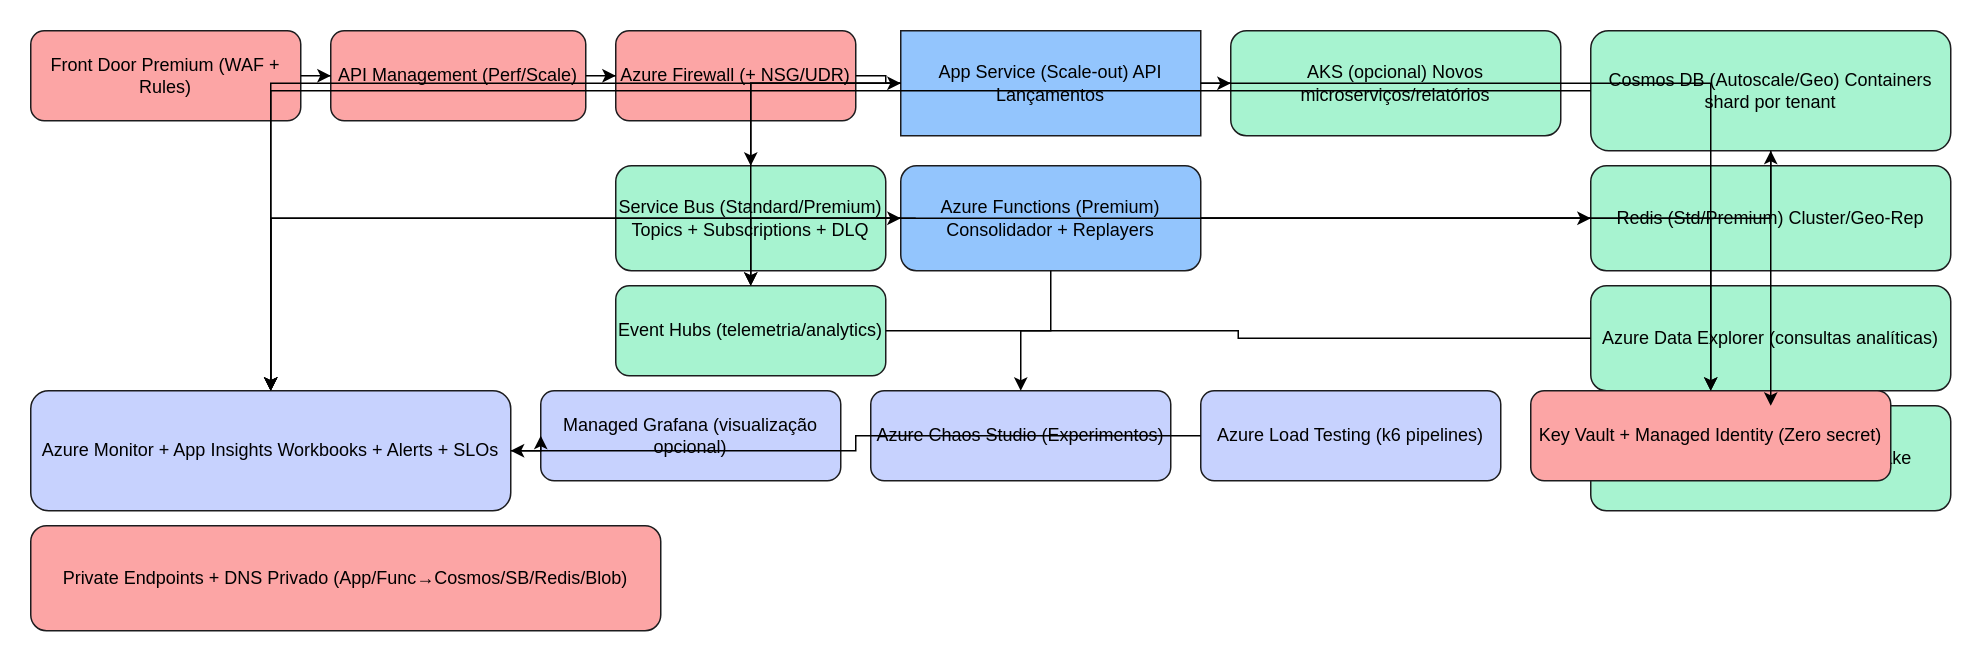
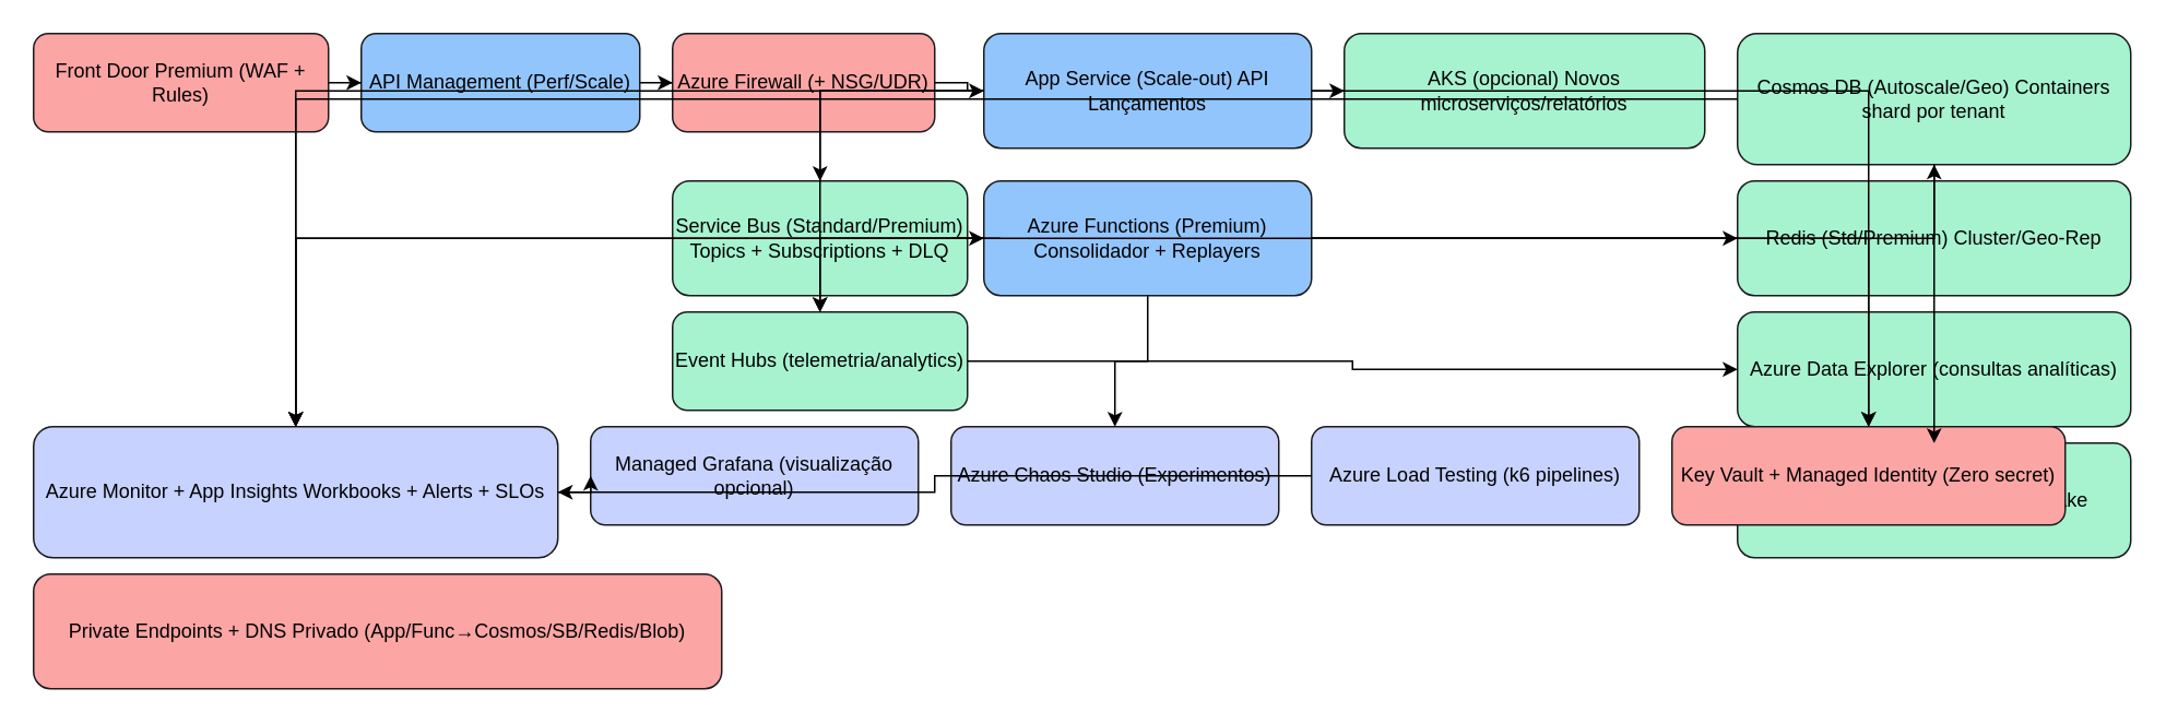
  <mxCell id="0" />
  <mxCell id="1" parent="0" />
  <mxCell id="2" value="Front Door Premium (WAF + Rules)" style="rounded=1;whiteSpace=wrap;html=1;fillColor=#FCA5A5;strokeColor=#1C1C1E;fontSize=12;" parent="1" vertex="1"><mxGeometry x="20" y="20" width="180" height="60" as="geometry" /></mxCell>
- <mxCell id="3" value="API Management (Perf/Scale)" style="rounded=1;whiteSpace=wrap;html=1;fillColor=#FCA5A5;strokeColor=#1C1C1E;fontSize=12;" parent="1" vertex="1"><mxGeometry x="220" y="20" width="170" height="60" as="geometry" /></mxCell>
+ <mxCell id="3" value="API Management (Perf/Scale)" style="rounded=1;whiteSpace=wrap;html=1;fillColor=#93c5fd;strokeColor=#1C1C1E;fontSize=12;" parent="1" vertex="1"><mxGeometry x="220" y="20" width="170" height="60" as="geometry" /></mxCell>
  <mxCell id="4" value="Azure Firewall (+ NSG/UDR)" style="rounded=1;whiteSpace=wrap;html=1;fillColor=#FCA5A5;strokeColor=#1C1C1E;fontSize=12;" parent="1" vertex="1"><mxGeometry x="410" y="20" width="160" height="60" as="geometry" /></mxCell>
- <mxCell id="5" value="App Service (Scale-out) API Lançamentos" style="whiteSpace=wrap;html=1;fillColor=#93C5FD;strokeColor=#1C1C1E;fontSize=12;rounded=0;" parent="1" vertex="1"><mxGeometry x="600" y="20" width="200" height="70" as="geometry" /></mxCell>
+ <mxCell id="5" value="App Service (Scale-out) API Lançamentos" style="rounded=1;whiteSpace=wrap;html=1;fillColor=#93C5FD;strokeColor=#1C1C1E;fontSize=12;" parent="1" vertex="1"><mxGeometry x="600" y="20" width="200" height="70" as="geometry" /></mxCell>
  <mxCell id="6" value="Azure Functions (Premium) Consolidador + Replayers" style="rounded=1;whiteSpace=wrap;html=1;fillColor=#93C5FD;strokeColor=#1C1C1E;fontSize=12;" parent="1" vertex="1"><mxGeometry x="600" y="110" width="200" height="70" as="geometry" /></mxCell>
  <mxCell id="7" value="AKS (opcional) Novos microserviços/relatórios" style="rounded=1;whiteSpace=wrap;html=1;fillColor=#a7f3d0;strokeColor=#1C1C1E;fontSize=12;" parent="1" vertex="1"><mxGeometry x="820" y="20" width="220" height="70" as="geometry" /></mxCell>
  <mxCell id="8" value="Service Bus (Standard/Premium) Topics + Subscriptions + DLQ" style="rounded=1;whiteSpace=wrap;html=1;fillColor=#A7F3D0;strokeColor=#1C1C1E;fontSize=12;" parent="1" vertex="1"><mxGeometry x="410" y="110" width="180" height="70" as="geometry" /></mxCell>
  <mxCell id="9" value="Event Hubs (telemetria/analytics)" style="rounded=1;whiteSpace=wrap;html=1;fillColor=#A7F3D0;strokeColor=#1C1C1E;fontSize=12;" parent="1" vertex="1"><mxGeometry x="410" y="190" width="180" height="60" as="geometry" /></mxCell>
  <mxCell id="10" value="Cosmos DB (Autoscale/Geo) Containers shard por tenant" style="rounded=1;whiteSpace=wrap;html=1;fillColor=#A7F3D0;strokeColor=#1C1C1E;fontSize=12;" parent="1" vertex="1"><mxGeometry x="1060" y="20" width="240" height="80" as="geometry" /></mxCell>
  <mxCell id="11" value="Redis (Std/Premium) Cluster/Geo-Rep" style="rounded=1;whiteSpace=wrap;html=1;fillColor=#A7F3D0;strokeColor=#1C1C1E;fontSize=12;" parent="1" vertex="1"><mxGeometry x="1060" y="110" width="240" height="70" as="geometry" /></mxCell>
  <mxCell id="12" value="Azure Data Explorer (consultas analíticas)" style="rounded=1;whiteSpace=wrap;html=1;fillColor=#A7F3D0;strokeColor=#1C1C1E;fontSize=12;" parent="1" vertex="1"><mxGeometry x="1060" y="190" width="240" height="70" as="geometry" /></mxCell>
  <mxCell id="13" value="Blob (Hot/Cool) Export + Data Lake" style="rounded=1;whiteSpace=wrap;html=1;fillColor=#A7F3D0;strokeColor=#1C1C1E;fontSize=12;" parent="1" vertex="1"><mxGeometry x="1060" y="270" width="240" height="70" as="geometry" /></mxCell>
  <mxCell id="14" value="Azure Monitor + App Insights Workbooks + Alerts + SLOs" style="rounded=1;whiteSpace=wrap;html=1;fillColor=#C7D2FE;strokeColor=#1C1C1E;fontSize=12;" parent="1" vertex="1"><mxGeometry x="20" y="260" width="320" height="80" as="geometry" /></mxCell>
  <mxCell id="15" value="Managed Grafana (visualização opcional)" style="rounded=1;whiteSpace=wrap;html=1;fillColor=#C7D2FE;strokeColor=#1C1C1E;fontSize=12;" parent="1" vertex="1"><mxGeometry x="360" y="260" width="200" height="60" as="geometry" /></mxCell>
  <mxCell id="16" value="Azure Chaos Studio (Experimentos)" style="rounded=1;whiteSpace=wrap;html=1;fillColor=#C7D2FE;strokeColor=#1C1C1E;fontSize=12;" parent="1" vertex="1"><mxGeometry x="580" y="260" width="200" height="60" as="geometry" /></mxCell>
  <mxCell id="17" value="Azure Load Testing (k6 pipelines)" style="rounded=1;whiteSpace=wrap;html=1;fillColor=#C7D2FE;strokeColor=#1C1C1E;fontSize=12;" parent="1" vertex="1"><mxGeometry x="800" y="260" width="200" height="60" as="geometry" /></mxCell>
  <mxCell id="18" value="Key Vault + Managed Identity (Zero secret)" style="rounded=1;whiteSpace=wrap;html=1;fillColor=#FCA5A5;strokeColor=#1C1C1E;fontSize=12;" parent="1" vertex="1"><mxGeometry x="1020" y="260" width="240" height="60" as="geometry" /></mxCell>
  <mxCell id="19" value="Private Endpoints + DNS Privado (App/Func→Cosmos/SB/Redis/Blob)" style="rounded=1;whiteSpace=wrap;html=1;fillColor=#FCA5A5;strokeColor=#1C1C1E;fontSize=12;" parent="1" vertex="1"><mxGeometry x="20" y="350" width="420" height="70" as="geometry" /></mxCell>
  <mxCell id="20" style="edgeStyle=orthogonalEdgeStyle;rounded=0;orthogonalLoop=1;jettySize=auto;html=1;" parent="1" edge="1" source="2" target="3"><mxGeometry relative="1" as="geometry" /></mxCell>
  <mxCell id="21" style="edgeStyle=orthogonalEdgeStyle;rounded=0;orthogonalLoop=1;jettySize=auto;html=1;" parent="1" edge="1" source="3" target="4"><mxGeometry relative="1" as="geometry" /></mxCell>
  <mxCell id="22" style="edgeStyle=orthogonalEdgeStyle;rounded=0;orthogonalLoop=1;jettySize=auto;html=1;" parent="1" edge="1" source="4" target="5"><mxGeometry relative="1" as="geometry" /></mxCell>
  <mxCell id="23" style="edgeStyle=orthogonalEdgeStyle;rounded=0;orthogonalLoop=1;jettySize=auto;html=1;" parent="1" edge="1" source="5" target="8"><mxGeometry relative="1" as="geometry" /></mxCell>
  <mxCell id="24" style="edgeStyle=orthogonalEdgeStyle;rounded=0;orthogonalLoop=1;jettySize=auto;html=1;" parent="1" edge="1" source="8" target="6"><mxGeometry relative="1" as="geometry" /></mxCell>
  <mxCell id="25" style="edgeStyle=orthogonalEdgeStyle;rounded=0;orthogonalLoop=1;jettySize=auto;html=1;" parent="1" edge="1" source="6" target="10"><mxGeometry relative="1" as="geometry" /></mxCell>
  <mxCell id="26" style="edgeStyle=orthogonalEdgeStyle;rounded=0;orthogonalLoop=1;jettySize=auto;html=1;" parent="1" edge="1" source="6" target="11"><mxGeometry relative="1" as="geometry" /></mxCell>
  <mxCell id="27" style="edgeStyle=orthogonalEdgeStyle;rounded=0;orthogonalLoop=1;jettySize=auto;html=1;" parent="1" edge="1" source="5" target="18"><mxGeometry relative="1" as="geometry" /></mxCell>
  <mxCell id="28" style="edgeStyle=orthogonalEdgeStyle;rounded=0;orthogonalLoop=1;jettySize=auto;html=1;" parent="1" edge="1" source="6" target="18"><mxGeometry relative="1" as="geometry" /></mxCell>
  <mxCell id="29" style="edgeStyle=orthogonalEdgeStyle;rounded=0;orthogonalLoop=1;jettySize=auto;html=1;" parent="1" edge="1" source="5" target="14"><mxGeometry relative="1" as="geometry" /></mxCell>
  <mxCell id="30" style="edgeStyle=orthogonalEdgeStyle;rounded=0;orthogonalLoop=1;jettySize=auto;html=1;" parent="1" edge="1" source="6" target="14"><mxGeometry relative="1" as="geometry" /></mxCell>
  <mxCell id="31" style="edgeStyle=orthogonalEdgeStyle;rounded=0;orthogonalLoop=1;jettySize=auto;html=1;" parent="1" edge="1" source="10" target="14"><mxGeometry relative="1" as="geometry" /></mxCell>
  <mxCell id="32" style="edgeStyle=orthogonalEdgeStyle;rounded=0;orthogonalLoop=1;jettySize=auto;html=1;" parent="1" edge="1" source="11" target="14"><mxGeometry relative="1" as="geometry" /></mxCell>
  <mxCell id="33" style="edgeStyle=orthogonalEdgeStyle;rounded=0;orthogonalLoop=1;jettySize=auto;html=1;" parent="1" edge="1" source="14" target="15"><mxGeometry relative="1" as="geometry" /></mxCell>
  <mxCell id="34" style="edgeStyle=orthogonalEdgeStyle;rounded=0;orthogonalLoop=1;jettySize=auto;html=1;" parent="1" edge="1" source="17" target="14"><mxGeometry relative="1" as="geometry" /></mxCell>
- <mxCell id="35" style="edgeStyle=orthogonalEdgeStyle;rounded=0;orthogonalLoop=1;jettySize=auto;html=1;endArrow=none;" parent="1" edge="1" source="9" target="12"><mxGeometry relative="1" as="geometry" /></mxCell>
+ <mxCell id="35" style="edgeStyle=orthogonalEdgeStyle;rounded=0;orthogonalLoop=1;jettySize=auto;html=1;" parent="1" edge="1" source="9" target="12"><mxGeometry relative="1" as="geometry" /></mxCell>
  <mxCell id="36" style="edgeStyle=orthogonalEdgeStyle;rounded=0;orthogonalLoop=1;jettySize=auto;html=1;" parent="1" edge="1" source="5" target="9"><mxGeometry relative="1" as="geometry" /></mxCell>
  <mxCell id="37" style="edgeStyle=orthogonalEdgeStyle;rounded=0;orthogonalLoop=1;jettySize=auto;html=1;" parent="1" edge="1" source="6" target="9"><mxGeometry relative="1" as="geometry" /></mxCell>
  <mxCell id="38" style="edgeStyle=orthogonalEdgeStyle;rounded=0;orthogonalLoop=1;jettySize=auto;html=1;" parent="1" edge="1" source="10" target="13"><mxGeometry relative="1" as="geometry" /></mxCell>
  <mxCell id="39" style="edgeStyle=orthogonalEdgeStyle;rounded=0;orthogonalLoop=1;jettySize=auto;html=1;" parent="1" edge="1" source="5" target="7"><mxGeometry relative="1" as="geometry" /></mxCell>
  <mxCell id="40" style="edgeStyle=orthogonalEdgeStyle;rounded=0;orthogonalLoop=1;jettySize=auto;html=1;" parent="1" edge="1" source="6" target="16"><mxGeometry relative="1" as="geometry" /></mxCell>
